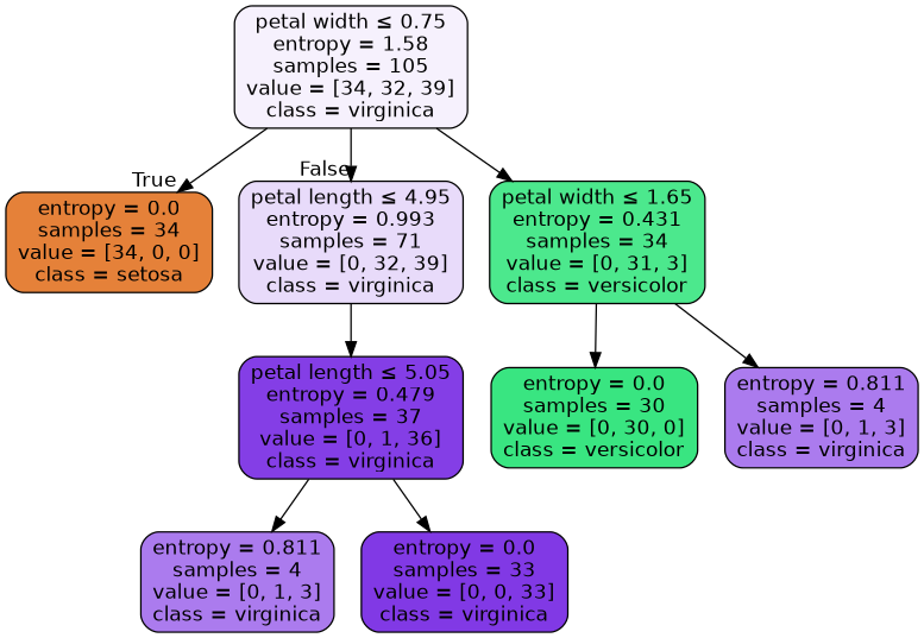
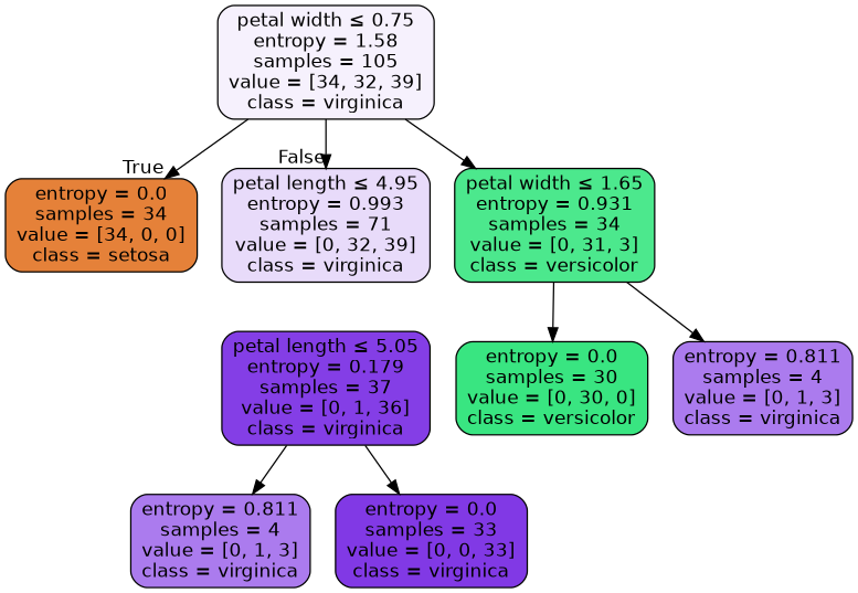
  digraph {
    node [color=black fillcolor="#ab7bee" fontname=helvetica shape=box style="filled, rounded"]
    edge [fontname=helvetica]
    n1 [fillcolor="#f6f1fd" label=<petal width &le; 0.75<br/>entropy = 1.58<br/>samples = 105<br/>value = [34, 32, 39]<br/>class = virginica>]
    n2 [fillcolor="#e58139" label=<entropy = 0.0<br/>samples = 34<br/>value = [34, 0, 0]<br/>class = setosa>]
    n3 [fillcolor="#e8dbfa" label=<petal length &le; 4.95<br/>entropy = 0.993<br/>samples = 71<br/>value = [0, 32, 39]<br/>class = virginica>]
-   n4 [fillcolor="#4ce88d" label=<petal width &le; 1.65<br/>entropy = 0.431<br/>samples = 34<br/>value = [0, 31, 3]<br/>class = versicolor>]
-   n5 [fillcolor="#843ee6" label=<petal length &le; 5.05<br/>entropy = 0.479<br/>samples = 37<br/>value = [0, 1, 36]<br/>class = virginica>]
+   n4 [fillcolor="#4ce88d" label=<petal width &le; 1.65<br/>entropy = 0.931<br/>samples = 34<br/>value = [0, 31, 3]<br/>class = versicolor>]
+   n5 [fillcolor="#843ee6" label=<petal length &le; 5.05<br/>entropy = 0.179<br/>samples = 37<br/>value = [0, 1, 36]<br/>class = virginica>]
    n6 [fillcolor="#39e581" label=<entropy = 0.0<br/>samples = 30<br/>value = [0, 30, 0]<br/>class = versicolor>]
    n7 [label=<entropy = 0.811<br/>samples = 4<br/>value = [0, 1, 3]<br/>class = virginica>]
    n8 [label=<entropy = 0.811<br/>samples = 4<br/>value = [0, 1, 3]<br/>class = virginica>]
    n9 [fillcolor="#8139e5" label=<entropy = 0.0<br/>samples = 33<br/>value = [0, 0, 33]<br/>class = virginica>]
    n1 -> n2 [headlabel=True labelangle=45 labeldistance=2.5]
    n1 -> n3 [headlabel=False labelangle=-45 labeldistance=2.5]
    n1 -> n4
-   n3 -> n5
    n4 -> n6
    n4 -> n7
    n5 -> n8
    n5 -> n9
  }
